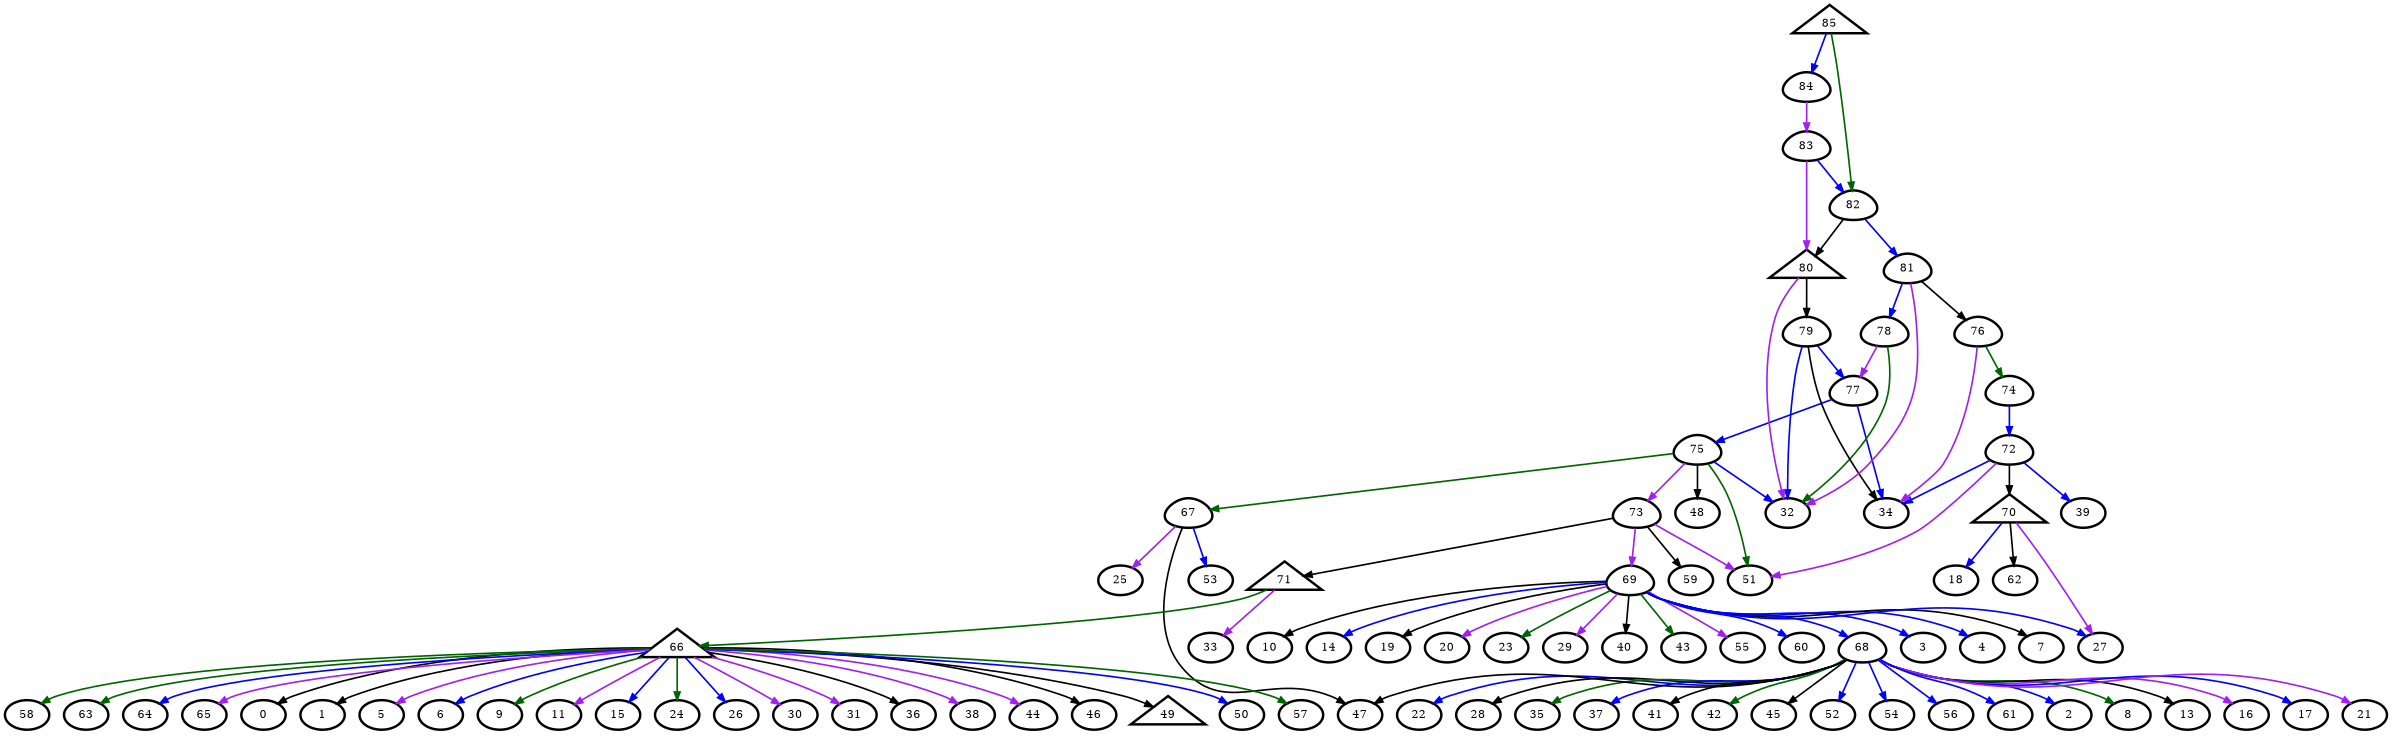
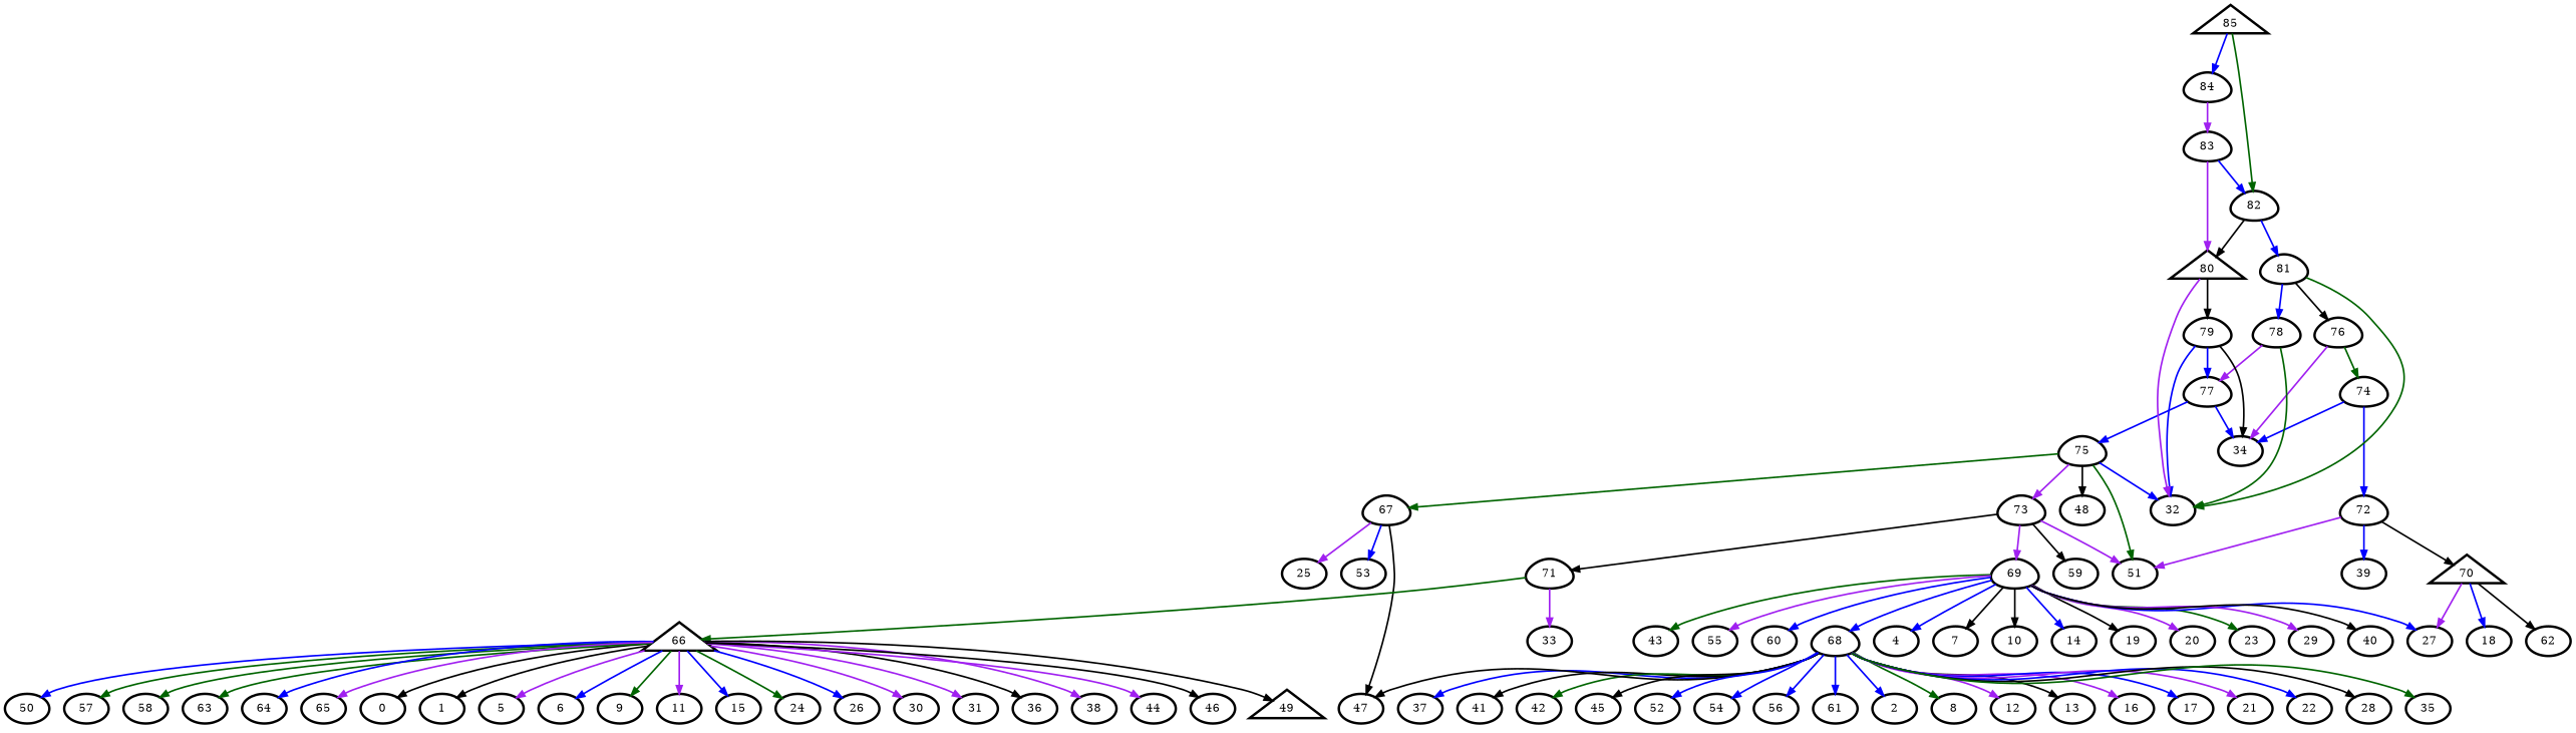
  digraph {
    node [penwidth=3]
    edge [color=blue penwidth=2 style=bold]
    n1 [label=0]
    n2 [label=1]
    n3 [label=2]
-   n4 [label=3]
    n5 [label=4]
    n6 [label=5]
    n7 [label=6]
    n8 [label=7]
    n9 [label=8]
    n10 [label=9]
    n11 [label=10]
    n12 [label=11]
+   n13 [label=12]
    n14 [label=13]
    n15 [label=14]
    n16 [label=15]
    n17 [label=16]
    n18 [label=17]
    n19 [label=18]
    n20 [label=19]
    n21 [label=20]
    n22 [label=21]
    n23 [label=22]
    n24 [label=23]
    n25 [label=24]
    n26 [label=25]
    n27 [label=26]
    n28 [label=27]
    n29 [label=28]
    n30 [label=29]
    n31 [label=30]
    n32 [label=31]
    n33 [label=32]
    n34 [label=33]
    n35 [label=34]
    n36 [label=35]
    n37 [label=36]
    n38 [label=37]
    n39 [label=38]
    n40 [label=39]
    n41 [label=40]
    n42 [label=41]
    n43 [label=42]
    n44 [label=43]
-   n45 [label=44 shape=egg]
+   n45 [label=44]
    n46 [label=45]
    n47 [label=46]
    n48 [label=47]
    n49 [label=48]
    n50 [label=49 shape=triangle]
    n51 [label=50]
    n52 [label=51]
    n53 [label=52]
    n54 [label=53]
    n55 [label=54]
    n56 [label=55]
    n57 [label=56]
    n58 [label=57]
    n59 [label=58]
    n60 [label=59]
    n61 [label=60]
    n62 [label=61]
    n63 [label=62]
    n64 [label=63]
    n65 [label=64]
    n66 [label=65]
    n67 [label=67 shape=egg]
    n68 [label=68 shape=egg]
    n69 [label=69 shape=egg]
    n70 [label=72 shape=egg]
    n71 [label=70 shape=triangle]
    n72 [label=73 shape=egg]
-   n73 [label=71 shape=triangle]
+   n73 [label=71 shape=egg]
    n74 [label=66 shape=triangle]
    n75 [label=74 shape=egg]
    n76 [label=75 shape=egg]
    n77 [label=76 shape=egg]
    n78 [label=77 shape=egg]
    n79 [label=78 shape=egg]
    n80 [label=79 shape=egg]
    n81 [label=81 shape=egg]
    n82 [label=82 shape=egg]
    n83 [label=80 shape=triangle]
    n84 [label=83 shape=egg]
    n85 [label=84 shape=egg]
    n86 [label=85 shape=triangle]
    n67 -> n26 [color=purple]
    n67 -> n48 [color=black]
    n67 -> n54
    n68 -> n3
    n68 -> n9 [color=darkgreen style=solid]
+   n68 -> n13 [color=purple style=solid]
    n68 -> n14 [color=black style=solid]
    n68 -> n17 [color=purple style=solid]
    n68 -> n18
    n68 -> n22 [color=purple style=solid]
    n68 -> n23 [style=solid]
    n68 -> n29 [color=black]
    n68 -> n36 [color=darkgreen style=solid]
    n68 -> n38 [style=solid]
    n68 -> n42 [color=black]
    n68 -> n43 [color=darkgreen]
    n68 -> n46 [color=black]
    n68 -> n48 [color=black]
    n68 -> n53
    n68 -> n55
    n68 -> n57 [style=solid]
    n68 -> n62 [style=solid]
-   n69 -> n4
    n69 -> n5
    n69 -> n8 [color=black style=solid]
    n69 -> n11 [color=black]
    n69 -> n15 [style=solid]
    n69 -> n20 [color=black]
    n69 -> n21 [color=purple style=solid]
    n69 -> n24 [color=darkgreen]
    n69 -> n28
    n69 -> n30 [color=purple]
    n69 -> n41 [color=black style=solid]
    n69 -> n44 [color=darkgreen style=solid]
    n69 -> n56 [color=purple style=solid]
    n69 -> n61
    n69 -> n68
    n70 -> n40 [style=solid]
    n70 -> n52 [color=purple style=solid]
    n70 -> n71 [color=black style=solid]
    n71 -> n19 [style=solid]
    n71 -> n28 [color=purple]
    n71 -> n63 [color=black style=solid]
    n72 -> n52 [color=purple style=solid]
    n72 -> n60 [color=black]
    n72 -> n69 [color=purple]
    n72 -> n73 [color=black style=solid]
    n73 -> n34 [color=purple]
    n73 -> n74 [color=darkgreen]
    n74 -> n1 [color=black style=solid]
    n74 -> n2 [color=black]
    n74 -> n6 [color=purple style=solid]
    n74 -> n7 [style=solid]
    n74 -> n10 [color=darkgreen style=solid]
    n74 -> n12 [color=purple style=solid]
    n74 -> n16
    n74 -> n25 [color=darkgreen]
    n74 -> n27 [style=solid]
    n74 -> n31 [color=purple]
    n74 -> n32 [color=purple style=solid]
    n74 -> n37 [color=black]
    n74 -> n39 [color=purple]
    n74 -> n45 [color=purple style=solid]
    n74 -> n47 [color=black style=solid]
    n74 -> n50 [color=black]
    n74 -> n51
    n74 -> n58 [color=darkgreen style=solid]
    n74 -> n59 [color=darkgreen style=solid]
    n74 -> n64 [color=darkgreen]
    n74 -> n65
    n74 -> n66 [color=purple style=solid]
-   n70 -> n35 [style=solid]
+   n75 -> n35 [style=solid]
    n75 -> n70
    n76 -> n33 [style=solid]
    n76 -> n49 [color=black style=solid]
    n76 -> n52 [color=darkgreen]
    n76 -> n67 [color=darkgreen]
    n76 -> n72 [color=purple style=solid]
    n77 -> n35 [color=purple]
    n77 -> n75 [color=darkgreen style=solid]
    n78 -> n35
    n78 -> n76 [style=solid]
    n79 -> n33 [color=darkgreen]
    n79 -> n78 [color=purple]
    n80 -> n33
    n80 -> n35 [color=black style=solid]
    n80 -> n78
-   n81 -> n33 [color=purple]
+   n81 -> n33 [color=darkgreen]
    n81 -> n77 [color=black]
    n81 -> n79 [style=solid]
    n82 -> n81 [style=solid]
    n82 -> n83 [color=black style=solid]
    n83 -> n33 [color=purple style=solid]
    n83 -> n80 [color=black style=solid]
    n84 -> n82 [style=solid]
    n84 -> n83 [color=purple]
    n85 -> n84 [color=purple]
    n86 -> n82 [color=darkgreen]
    n86 -> n85
  }
